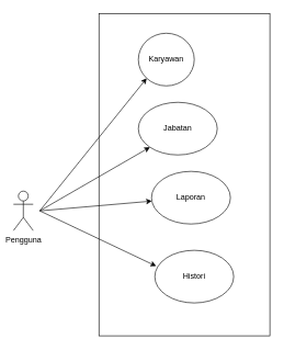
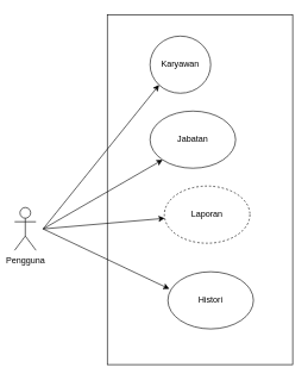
  <mxCell id="0" />
  <mxCell id="1" parent="0" />
  <mxCell id="2" value="Pengguna" style="shape=umlActor;verticalLabelPosition=bottom;verticalAlign=top;html=1;outlineConnect=0;" vertex="1" parent="1"><mxGeometry x="20" y="290" width="30" height="60" as="geometry" /></mxCell>
  <mxCell id="3" value="" style="rounded=0;whiteSpace=wrap;html=1;" vertex="1" parent="1"><mxGeometry x="150" y="20" width="260" height="490" as="geometry" /></mxCell>
  <mxCell id="4" value="Karyawan" style="ellipse;whiteSpace=wrap;html=1;" vertex="1" parent="1"><mxGeometry x="210" y="50" width="85" height="80" as="geometry" /></mxCell>
  <mxCell id="5" value="Jabatan" style="ellipse;whiteSpace=wrap;html=1;" vertex="1" parent="1"><mxGeometry x="210" y="155" width="120" height="80" as="geometry" /></mxCell>
- <mxCell id="6" value="Laporan" style="ellipse;whiteSpace=wrap;html=1;" vertex="1" parent="1"><mxGeometry x="230" y="260" width="120" height="80" as="geometry" /></mxCell>
+ <mxCell id="6" value="Laporan" style="ellipse;whiteSpace=wrap;html=1;dashed=1;" vertex="1" parent="1"><mxGeometry x="230" y="260" width="120" height="80" as="geometry" /></mxCell>
  <mxCell id="7" value="Histori" style="ellipse;whiteSpace=wrap;html=1;" vertex="1" parent="1"><mxGeometry x="235" y="380" width="120" height="80" as="geometry" /></mxCell>
  <mxCell id="8" value="" style="endArrow=classic;html=1;rounded=0;entryX=0;entryY=1;entryDx=0;entryDy=0;" edge="1" parent="1" target="4"><mxGeometry width="50" height="50" relative="1" as="geometry"><mxPoint x="60" y="320" as="sourcePoint" /><mxPoint x="320" y="220" as="targetPoint" /></mxGeometry></mxCell>
  <mxCell id="9" value="" style="endArrow=classic;html=1;rounded=0;entryX=0;entryY=1;entryDx=0;entryDy=0;" edge="1" parent="1" target="5"><mxGeometry width="50" height="50" relative="1" as="geometry"><mxPoint x="60" y="320" as="sourcePoint" /><mxPoint x="320" y="220" as="targetPoint" /></mxGeometry></mxCell>
  <mxCell id="10" value="" style="endArrow=classic;html=1;rounded=0;" edge="1" parent="1" target="6"><mxGeometry width="50" height="50" relative="1" as="geometry"><mxPoint x="60" y="320" as="sourcePoint" /><mxPoint x="320" y="220" as="targetPoint" /></mxGeometry></mxCell>
  <mxCell id="11" value="" style="endArrow=classic;html=1;rounded=0;entryX=0.017;entryY=0.3;entryDx=0;entryDy=0;entryPerimeter=0;" edge="1" parent="1" target="7"><mxGeometry width="50" height="50" relative="1" as="geometry"><mxPoint x="60" y="320" as="sourcePoint" /><mxPoint x="320" y="220" as="targetPoint" /></mxGeometry></mxCell>
